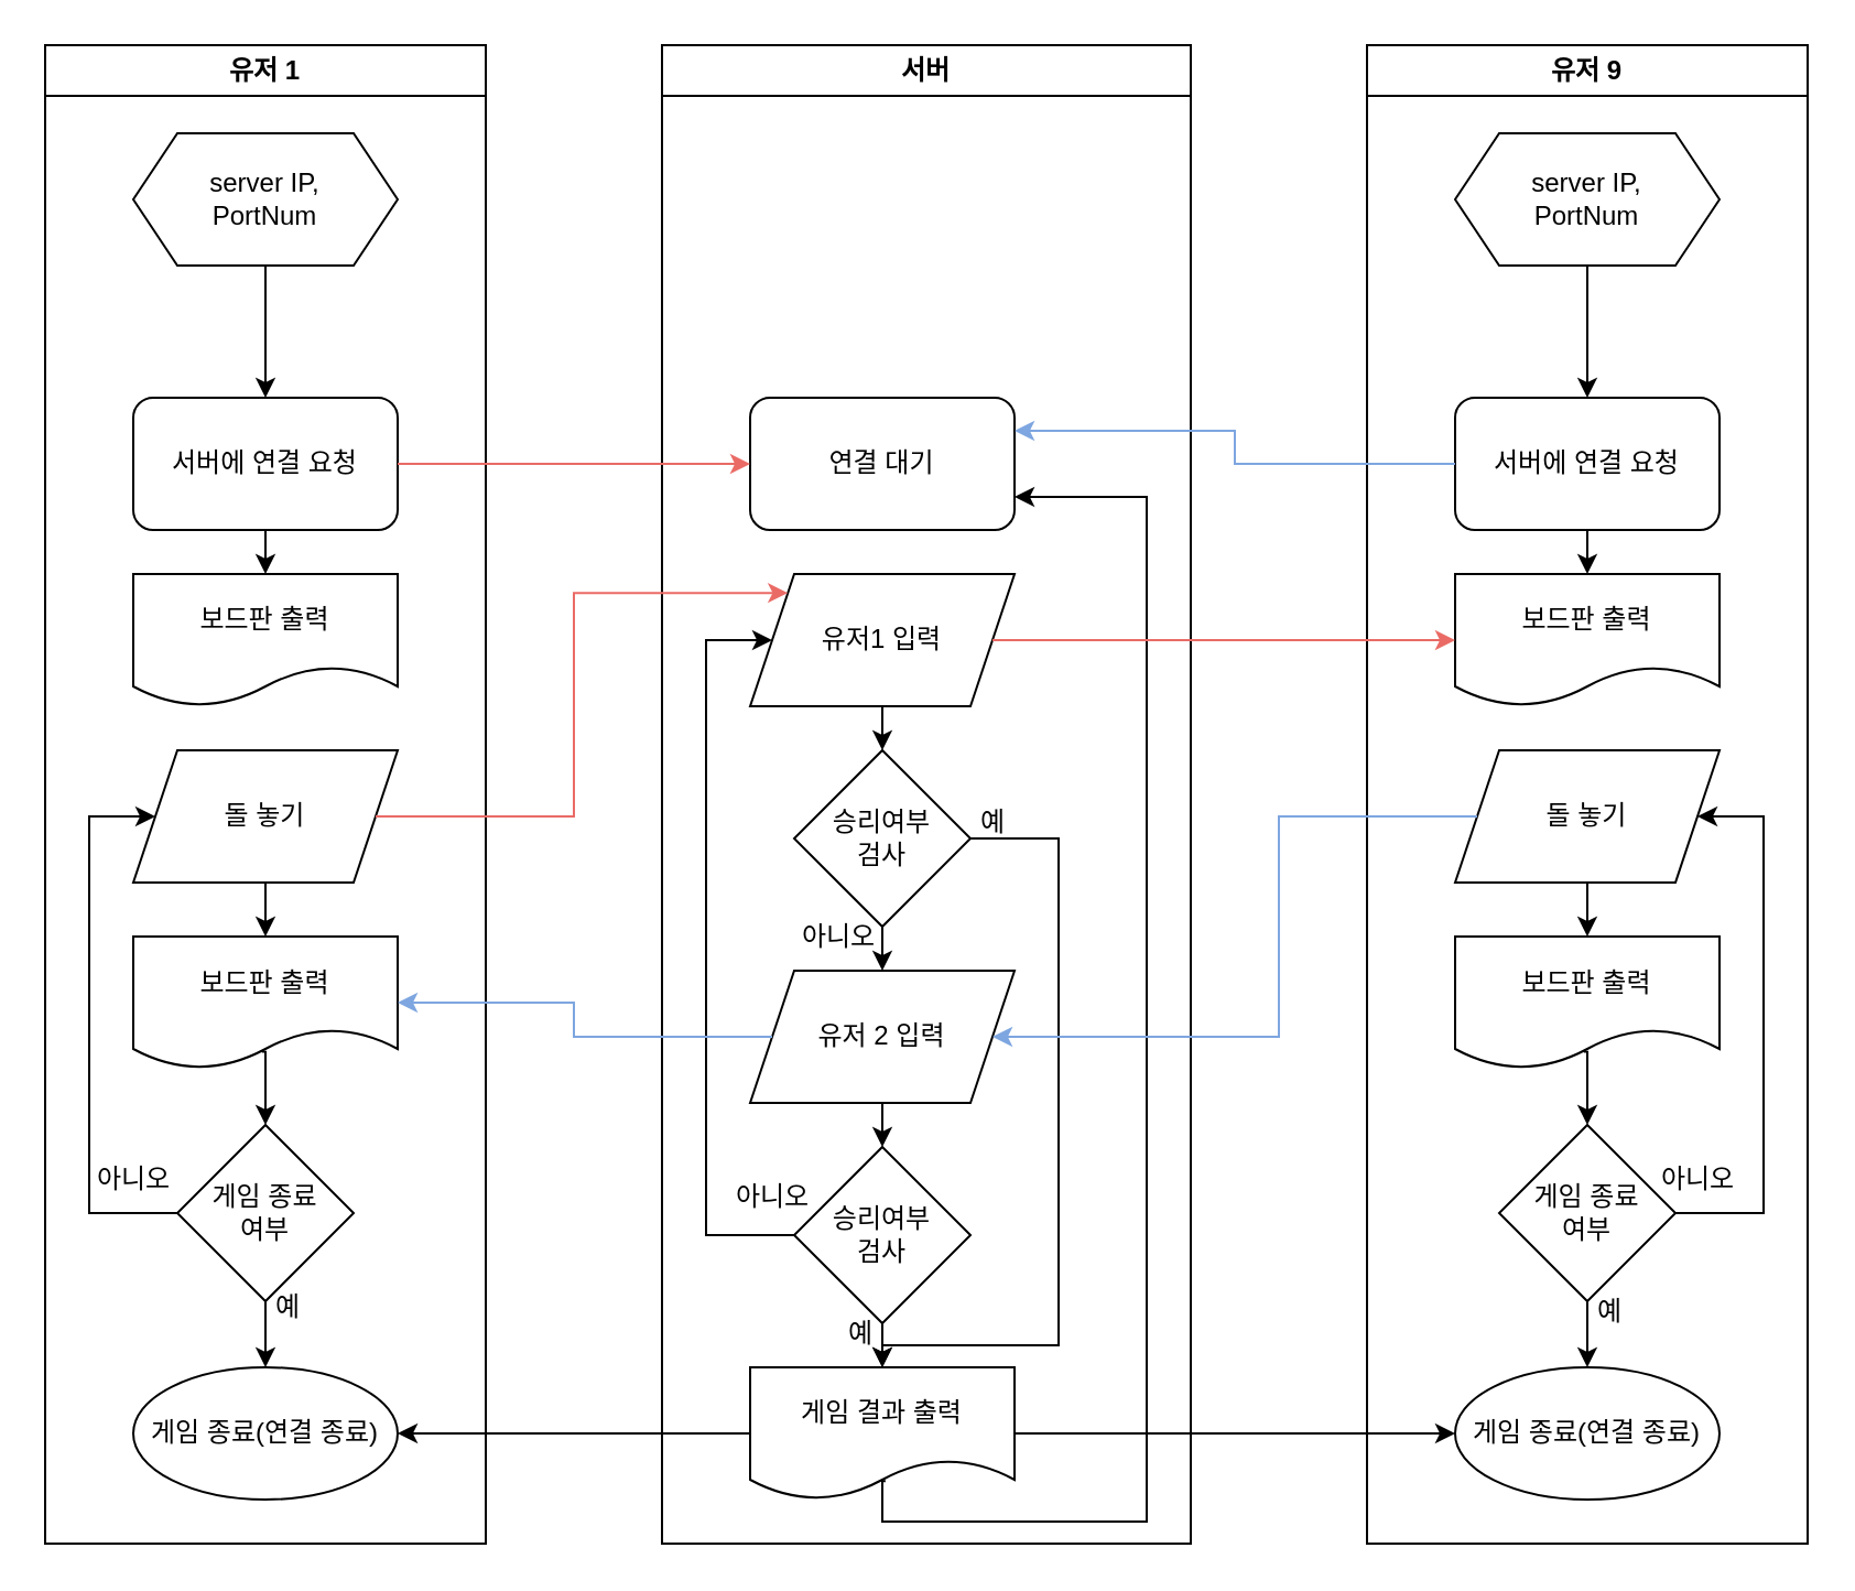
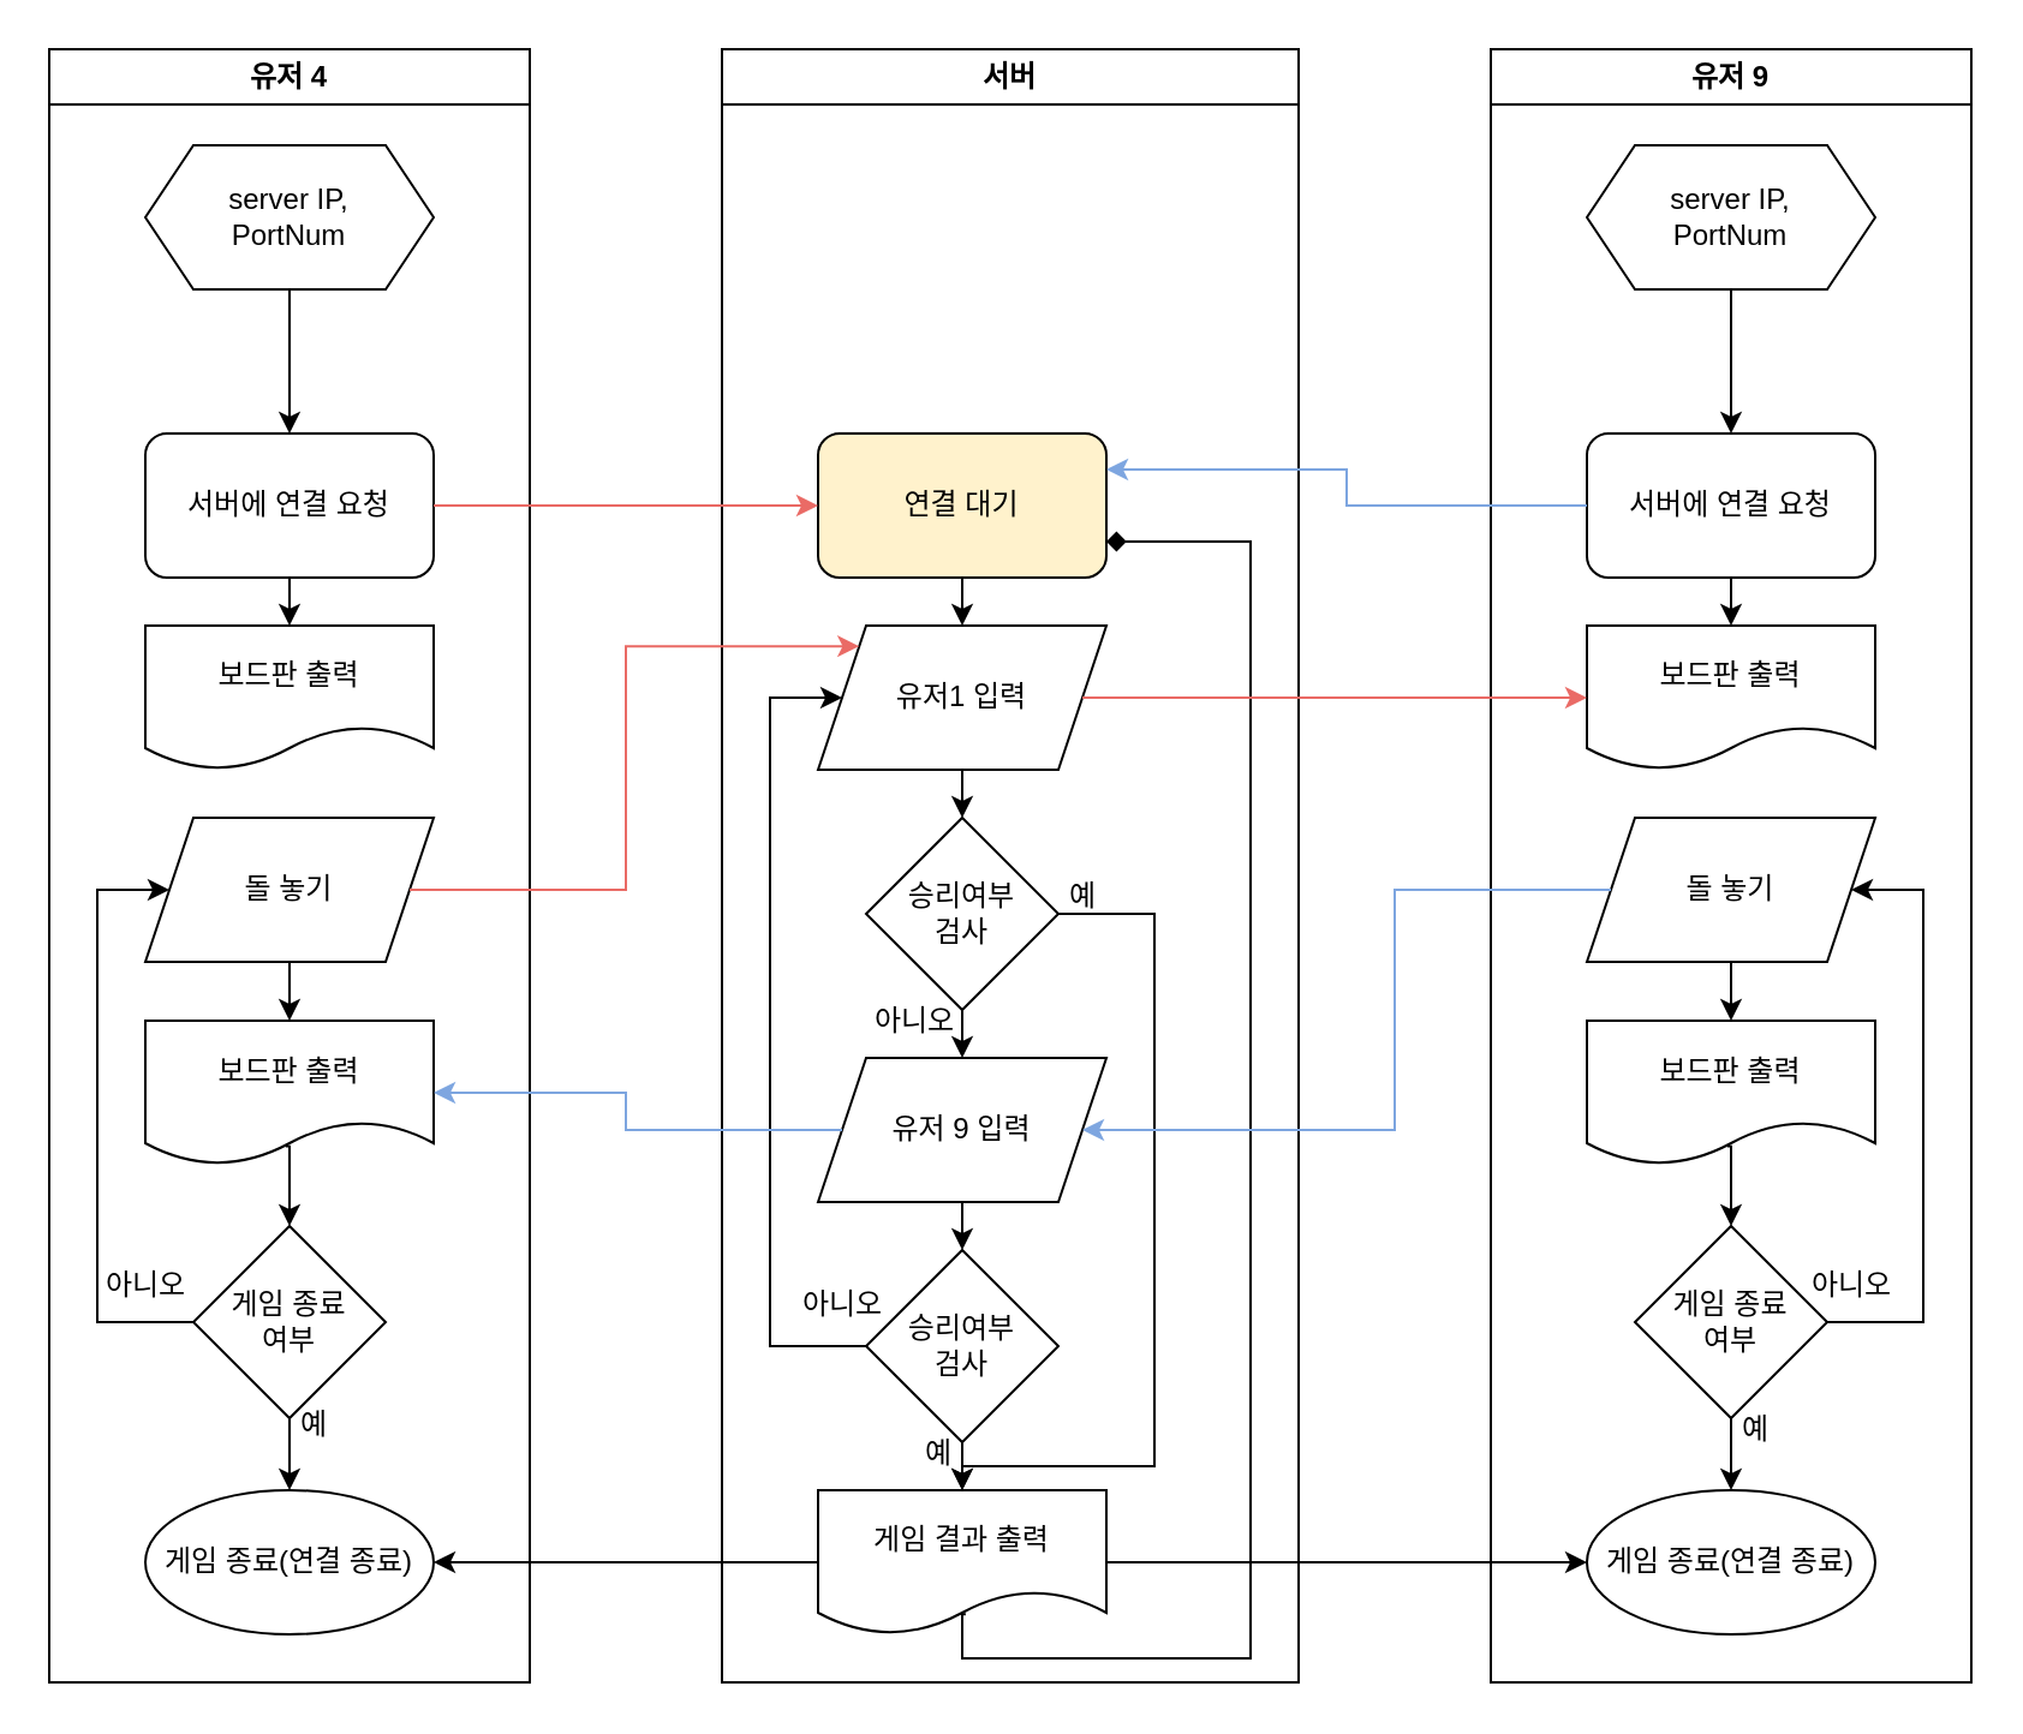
  <mxCell id="0" />
  <mxCell id="1" parent="0" />
  <mxCell id="2" value="서버" style="swimlane;whiteSpace=wrap;html=1;" vertex="1" parent="1"><mxGeometry x="300" y="20" width="240" height="680" as="geometry" /></mxCell>
+ <mxCell id="3" style="edgeStyle=orthogonalEdgeStyle;rounded=0;orthogonalLoop=1;jettySize=auto;html=1;exitX=0.5;exitY=1;exitDx=0;exitDy=0;entryX=0.5;entryY=0;entryDx=0;entryDy=0;" edge="1" parent="2" source="14" target="13"><mxGeometry relative="1" as="geometry" /></mxCell>
  <mxCell id="4" style="edgeStyle=orthogonalEdgeStyle;rounded=0;orthogonalLoop=1;jettySize=auto;html=1;exitX=0.5;exitY=1;exitDx=0;exitDy=0;entryX=0.5;entryY=0;entryDx=0;entryDy=0;" edge="1" parent="2" source="13" target="12"><mxGeometry relative="1" as="geometry" /></mxCell>
  <mxCell id="5" style="edgeStyle=orthogonalEdgeStyle;rounded=0;orthogonalLoop=1;jettySize=auto;html=1;exitX=0.5;exitY=1;exitDx=0;exitDy=0;entryX=0.5;entryY=0;entryDx=0;entryDy=0;" edge="1" parent="2" source="12" target="11"><mxGeometry relative="1" as="geometry" /></mxCell>
  <mxCell id="6" style="edgeStyle=orthogonalEdgeStyle;rounded=0;orthogonalLoop=1;jettySize=auto;html=1;exitX=0.5;exitY=1;exitDx=0;exitDy=0;entryX=0.5;entryY=0;entryDx=0;entryDy=0;" edge="1" parent="2" source="11" target="10"><mxGeometry relative="1" as="geometry" /></mxCell>
  <mxCell id="7" style="edgeStyle=orthogonalEdgeStyle;rounded=0;orthogonalLoop=1;jettySize=auto;html=1;exitX=0.5;exitY=1;exitDx=0;exitDy=0;entryX=0.5;entryY=0;entryDx=0;entryDy=0;" edge="1" parent="2" source="10" target="9"><mxGeometry relative="1" as="geometry" /></mxCell>
- <mxCell id="8" style="edgeStyle=orthogonalEdgeStyle;rounded=0;orthogonalLoop=1;jettySize=auto;html=1;entryX=1;entryY=0.75;entryDx=0;entryDy=0;exitX=0.512;exitY=0.86;exitDx=0;exitDy=0;exitPerimeter=0;" edge="1" parent="2" source="9" target="14"><mxGeometry relative="1" as="geometry"><Array as="points"><mxPoint x="100" y="652" /><mxPoint x="100" y="670" /><mxPoint x="220" y="670" /><mxPoint x="220" y="205" /></Array></mxGeometry></mxCell>
+ <mxCell id="8" style="edgeStyle=orthogonalEdgeStyle;rounded=0;orthogonalLoop=1;jettySize=auto;html=1;entryX=1;entryY=0.75;entryDx=0;entryDy=0;exitX=0.512;exitY=0.86;exitDx=0;exitDy=0;exitPerimeter=0;endArrow=diamond;" edge="1" parent="2" source="9" target="14"><mxGeometry relative="1" as="geometry"><Array as="points"><mxPoint x="100" y="652" /><mxPoint x="100" y="670" /><mxPoint x="220" y="670" /><mxPoint x="220" y="205" /></Array></mxGeometry></mxCell>
  <mxCell id="9" value="게임 결과 출력" style="shape=document;whiteSpace=wrap;html=1;boundedLbl=1;" vertex="1" parent="2"><mxGeometry x="40" y="600" width="120" height="60" as="geometry" /></mxCell>
  <mxCell id="10" value="승리여부&lt;br&gt;검사" style="rhombus;whiteSpace=wrap;html=1;" vertex="1" parent="2"><mxGeometry x="60" y="500" width="80" height="80" as="geometry" /></mxCell>
- <mxCell id="11" value="유저 2 입력" style="shape=parallelogram;perimeter=parallelogramPerimeter;whiteSpace=wrap;html=1;fixedSize=1;" vertex="1" parent="2"><mxGeometry x="40" y="420" width="120" height="60" as="geometry" /></mxCell>
+ <mxCell id="11" value="유저 9 입력" style="shape=parallelogram;perimeter=parallelogramPerimeter;whiteSpace=wrap;html=1;fixedSize=1;" vertex="1" parent="2"><mxGeometry x="40" y="420" width="120" height="60" as="geometry" /></mxCell>
  <mxCell id="12" value="승리여부&lt;br&gt;검사" style="rhombus;whiteSpace=wrap;html=1;" vertex="1" parent="2"><mxGeometry x="60" y="320" width="80" height="80" as="geometry" /></mxCell>
  <mxCell id="13" value="유저1 입력" style="shape=parallelogram;perimeter=parallelogramPerimeter;whiteSpace=wrap;html=1;fixedSize=1;" vertex="1" parent="2"><mxGeometry x="40" y="240" width="120" height="60" as="geometry" /></mxCell>
- <mxCell id="14" value="연결 대기" style="rounded=1;whiteSpace=wrap;html=1;" vertex="1" parent="2"><mxGeometry x="40" y="160" width="120" height="60" as="geometry" /></mxCell>
+ <mxCell id="14" value="연결 대기" style="rounded=1;whiteSpace=wrap;html=1;fillColor=#fff2cc;" vertex="1" parent="2"><mxGeometry x="40" y="160" width="120" height="60" as="geometry" /></mxCell>
  <mxCell id="15" value="예" style="text;html=1;align=center;verticalAlign=middle;resizable=0;points=[];autosize=1;strokeColor=none;fillColor=none;" vertex="1" parent="2"><mxGeometry x="130" y="338" width="40" height="30" as="geometry" /></mxCell>
  <mxCell id="16" value="아니오" style="text;html=1;align=center;verticalAlign=middle;resizable=0;points=[];autosize=1;strokeColor=none;fillColor=none;" vertex="1" parent="2"><mxGeometry x="50" y="390" width="60" height="30" as="geometry" /></mxCell>
  <mxCell id="17" value="아니오" style="text;html=1;align=center;verticalAlign=middle;resizable=0;points=[];autosize=1;strokeColor=none;fillColor=none;" vertex="1" parent="2"><mxGeometry x="20" y="508" width="60" height="30" as="geometry" /></mxCell>
  <mxCell id="18" value="예" style="text;html=1;align=center;verticalAlign=middle;resizable=0;points=[];autosize=1;strokeColor=none;fillColor=none;" vertex="1" parent="2"><mxGeometry x="70" y="570" width="40" height="30" as="geometry" /></mxCell>
  <mxCell id="19" style="edgeStyle=orthogonalEdgeStyle;rounded=0;orthogonalLoop=1;jettySize=auto;html=1;exitX=0;exitY=0.5;exitDx=0;exitDy=0;entryX=0;entryY=0.5;entryDx=0;entryDy=0;" edge="1" parent="2" source="10" target="13"><mxGeometry relative="1" as="geometry"><Array as="points"><mxPoint x="20" y="540" /><mxPoint x="20" y="270" /></Array></mxGeometry></mxCell>
  <mxCell id="20" style="edgeStyle=orthogonalEdgeStyle;rounded=0;orthogonalLoop=1;jettySize=auto;html=1;exitX=1;exitY=0.5;exitDx=0;exitDy=0;entryX=0.5;entryY=0;entryDx=0;entryDy=0;" edge="1" parent="2" source="12" target="9"><mxGeometry relative="1" as="geometry"><Array as="points"><mxPoint x="180" y="360" /><mxPoint x="180" y="590" /><mxPoint x="100" y="590" /></Array></mxGeometry></mxCell>
- <mxCell id="21" value="유저 1" style="swimlane;whiteSpace=wrap;html=1;" vertex="1" parent="1"><mxGeometry x="20" y="20" width="200" height="680" as="geometry" /></mxCell>
+ <mxCell id="21" value="유저 4" style="swimlane;whiteSpace=wrap;html=1;" vertex="1" parent="1"><mxGeometry x="20" y="20" width="200" height="680" as="geometry" /></mxCell>
  <mxCell id="22" style="edgeStyle=orthogonalEdgeStyle;rounded=0;orthogonalLoop=1;jettySize=auto;html=1;exitX=0.5;exitY=1;exitDx=0;exitDy=0;entryX=0.5;entryY=0;entryDx=0;entryDy=0;" edge="1" parent="21" source="23" target="25"><mxGeometry relative="1" as="geometry" /></mxCell>
  <mxCell id="23" value="server IP,&lt;br&gt;PortNum" style="shape=hexagon;perimeter=hexagonPerimeter2;whiteSpace=wrap;html=1;fixedSize=1;" vertex="1" parent="21"><mxGeometry x="40" y="40" width="120" height="60" as="geometry" /></mxCell>
  <mxCell id="24" style="edgeStyle=orthogonalEdgeStyle;rounded=0;orthogonalLoop=1;jettySize=auto;html=1;exitX=0.5;exitY=1;exitDx=0;exitDy=0;entryX=0.5;entryY=0;entryDx=0;entryDy=0;" edge="1" parent="21" source="25" target="26"><mxGeometry relative="1" as="geometry" /></mxCell>
  <mxCell id="25" value="서버에 연결 요청" style="rounded=1;whiteSpace=wrap;html=1;" vertex="1" parent="21"><mxGeometry x="40" y="160" width="120" height="60" as="geometry" /></mxCell>
  <mxCell id="26" value="보드판 출력" style="shape=document;whiteSpace=wrap;html=1;boundedLbl=1;" vertex="1" parent="21"><mxGeometry x="40" y="240" width="120" height="60" as="geometry" /></mxCell>
  <mxCell id="27" style="edgeStyle=orthogonalEdgeStyle;rounded=0;orthogonalLoop=1;jettySize=auto;html=1;exitX=0.5;exitY=1;exitDx=0;exitDy=0;entryX=0.5;entryY=0;entryDx=0;entryDy=0;" edge="1" parent="21" source="28" target="30"><mxGeometry relative="1" as="geometry" /></mxCell>
  <mxCell id="28" value="돌 놓기" style="shape=parallelogram;perimeter=parallelogramPerimeter;whiteSpace=wrap;html=1;fixedSize=1;" vertex="1" parent="21"><mxGeometry x="40" y="320" width="120" height="60" as="geometry" /></mxCell>
  <mxCell id="29" value="" style="edgeStyle=orthogonalEdgeStyle;rounded=0;orthogonalLoop=1;jettySize=auto;html=1;exitX=0.487;exitY=0.871;exitDx=0;exitDy=0;exitPerimeter=0;entryX=0.5;entryY=0;entryDx=0;entryDy=0;" edge="1" parent="21" source="30" target="33"><mxGeometry relative="1" as="geometry" /></mxCell>
  <mxCell id="30" value="보드판 출력" style="shape=document;whiteSpace=wrap;html=1;boundedLbl=1;" vertex="1" parent="21"><mxGeometry x="40" y="404.5" width="120" height="60" as="geometry" /></mxCell>
  <mxCell id="31" style="edgeStyle=orthogonalEdgeStyle;rounded=0;orthogonalLoop=1;jettySize=auto;html=1;exitX=0.5;exitY=1;exitDx=0;exitDy=0;entryX=0.5;entryY=0;entryDx=0;entryDy=0;" edge="1" parent="21" source="33" target="34"><mxGeometry relative="1" as="geometry" /></mxCell>
  <mxCell id="32" style="edgeStyle=orthogonalEdgeStyle;rounded=0;orthogonalLoop=1;jettySize=auto;html=1;exitX=0;exitY=0.5;exitDx=0;exitDy=0;entryX=0;entryY=0.5;entryDx=0;entryDy=0;" edge="1" parent="21" source="33" target="28"><mxGeometry relative="1" as="geometry"><Array as="points"><mxPoint x="20" y="530" /><mxPoint x="20" y="350" /></Array></mxGeometry></mxCell>
  <mxCell id="33" value="게임 종료&lt;br&gt;여부" style="rhombus;whiteSpace=wrap;html=1;" vertex="1" parent="21"><mxGeometry x="60" y="490" width="80" height="80" as="geometry" /></mxCell>
  <mxCell id="34" value="게임 종료(연결 종료)" style="ellipse;whiteSpace=wrap;html=1;" vertex="1" parent="21"><mxGeometry x="40" y="600" width="120" height="60" as="geometry" /></mxCell>
  <mxCell id="35" value="아니오" style="text;html=1;align=center;verticalAlign=middle;resizable=0;points=[];autosize=1;strokeColor=none;fillColor=none;" vertex="1" parent="21"><mxGeometry x="10" y="500" width="60" height="30" as="geometry" /></mxCell>
  <mxCell id="36" style="edgeStyle=orthogonalEdgeStyle;rounded=0;orthogonalLoop=1;jettySize=auto;html=1;exitX=1;exitY=0.5;exitDx=0;exitDy=0;entryX=0;entryY=0.5;entryDx=0;entryDy=0;strokeColor=#EA6B66;" edge="1" parent="1" source="25" target="14"><mxGeometry relative="1" as="geometry" /></mxCell>
  <mxCell id="37" style="edgeStyle=orthogonalEdgeStyle;rounded=0;orthogonalLoop=1;jettySize=auto;html=1;exitX=1;exitY=0.5;exitDx=0;exitDy=0;entryX=0;entryY=0;entryDx=0;entryDy=0;strokeColor=#EA6B66;" edge="1" parent="1" source="28" target="13"><mxGeometry relative="1" as="geometry"><Array as="points"><mxPoint x="260" y="370" /><mxPoint x="260" y="269" /></Array></mxGeometry></mxCell>
  <mxCell id="38" style="edgeStyle=orthogonalEdgeStyle;rounded=0;orthogonalLoop=1;jettySize=auto;html=1;exitX=0;exitY=0.5;exitDx=0;exitDy=0;entryX=1;entryY=0.5;entryDx=0;entryDy=0;strokeColor=#7EA6E0;" edge="1" parent="1" source="11" target="30"><mxGeometry relative="1" as="geometry" /></mxCell>
  <mxCell id="39" value="예" style="text;html=1;align=center;verticalAlign=middle;resizable=0;points=[];autosize=1;strokeColor=none;fillColor=none;" vertex="1" parent="1"><mxGeometry x="110" y="578" width="40" height="30" as="geometry" /></mxCell>
  <mxCell id="40" value="유저 9" style="swimlane;whiteSpace=wrap;html=1;" vertex="1" parent="1"><mxGeometry x="620" y="20" width="200" height="680" as="geometry" /></mxCell>
  <mxCell id="41" style="edgeStyle=orthogonalEdgeStyle;rounded=0;orthogonalLoop=1;jettySize=auto;html=1;exitX=0.5;exitY=1;exitDx=0;exitDy=0;entryX=0.5;entryY=0;entryDx=0;entryDy=0;" edge="1" parent="40" source="42" target="44"><mxGeometry relative="1" as="geometry" /></mxCell>
  <mxCell id="42" value="server IP,&lt;br&gt;PortNum" style="shape=hexagon;perimeter=hexagonPerimeter2;whiteSpace=wrap;html=1;fixedSize=1;" vertex="1" parent="40"><mxGeometry x="40" y="40" width="120" height="60" as="geometry" /></mxCell>
  <mxCell id="43" style="edgeStyle=orthogonalEdgeStyle;rounded=0;orthogonalLoop=1;jettySize=auto;html=1;exitX=0.5;exitY=1;exitDx=0;exitDy=0;entryX=0.5;entryY=0;entryDx=0;entryDy=0;" edge="1" parent="40" source="44" target="45"><mxGeometry relative="1" as="geometry" /></mxCell>
  <mxCell id="44" value="서버에 연결 요청" style="rounded=1;whiteSpace=wrap;html=1;" vertex="1" parent="40"><mxGeometry x="40" y="160" width="120" height="60" as="geometry" /></mxCell>
  <mxCell id="45" value="보드판 출력" style="shape=document;whiteSpace=wrap;html=1;boundedLbl=1;" vertex="1" parent="40"><mxGeometry x="40" y="240" width="120" height="60" as="geometry" /></mxCell>
  <mxCell id="46" style="edgeStyle=orthogonalEdgeStyle;rounded=0;orthogonalLoop=1;jettySize=auto;html=1;exitX=0.5;exitY=1;exitDx=0;exitDy=0;entryX=0.5;entryY=0;entryDx=0;entryDy=0;" edge="1" parent="40" source="47" target="49"><mxGeometry relative="1" as="geometry" /></mxCell>
  <mxCell id="47" value="돌 놓기" style="shape=parallelogram;perimeter=parallelogramPerimeter;whiteSpace=wrap;html=1;fixedSize=1;" vertex="1" parent="40"><mxGeometry x="40" y="320" width="120" height="60" as="geometry" /></mxCell>
  <mxCell id="48" value="" style="edgeStyle=orthogonalEdgeStyle;rounded=0;orthogonalLoop=1;jettySize=auto;html=1;exitX=0.487;exitY=0.871;exitDx=0;exitDy=0;exitPerimeter=0;entryX=0.5;entryY=0;entryDx=0;entryDy=0;" edge="1" parent="40" source="49" target="52"><mxGeometry relative="1" as="geometry" /></mxCell>
  <mxCell id="49" value="보드판 출력" style="shape=document;whiteSpace=wrap;html=1;boundedLbl=1;" vertex="1" parent="40"><mxGeometry x="40" y="404.5" width="120" height="60" as="geometry" /></mxCell>
  <mxCell id="50" style="edgeStyle=orthogonalEdgeStyle;rounded=0;orthogonalLoop=1;jettySize=auto;html=1;exitX=0.5;exitY=1;exitDx=0;exitDy=0;entryX=0.5;entryY=0;entryDx=0;entryDy=0;" edge="1" parent="40" source="52" target="53"><mxGeometry relative="1" as="geometry" /></mxCell>
  <mxCell id="51" style="edgeStyle=orthogonalEdgeStyle;rounded=0;orthogonalLoop=1;jettySize=auto;html=1;exitX=1;exitY=0.5;exitDx=0;exitDy=0;entryX=1;entryY=0.5;entryDx=0;entryDy=0;" edge="1" parent="40" source="52" target="47"><mxGeometry relative="1" as="geometry"><Array as="points"><mxPoint x="180" y="530" /><mxPoint x="180" y="350" /></Array><mxPoint x="150" y="350" as="targetPoint" /></mxGeometry></mxCell>
  <mxCell id="52" value="게임 종료&lt;br&gt;여부" style="rhombus;whiteSpace=wrap;html=1;" vertex="1" parent="40"><mxGeometry x="60" y="490" width="80" height="80" as="geometry" /></mxCell>
  <mxCell id="53" value="게임 종료(연결 종료)" style="ellipse;whiteSpace=wrap;html=1;" vertex="1" parent="40"><mxGeometry x="40" y="600" width="120" height="60" as="geometry" /></mxCell>
  <mxCell id="54" value="아니오" style="text;html=1;align=center;verticalAlign=middle;resizable=0;points=[];autosize=1;strokeColor=none;fillColor=none;" vertex="1" parent="40"><mxGeometry x="120" y="500" width="60" height="30" as="geometry" /></mxCell>
  <mxCell id="55" value="예" style="text;html=1;align=center;verticalAlign=middle;resizable=0;points=[];autosize=1;strokeColor=none;fillColor=none;" vertex="1" parent="40"><mxGeometry x="90" y="560" width="40" height="30" as="geometry" /></mxCell>
  <mxCell id="56" style="edgeStyle=orthogonalEdgeStyle;rounded=0;orthogonalLoop=1;jettySize=auto;html=1;exitX=0;exitY=0.5;exitDx=0;exitDy=0;entryX=1;entryY=0.25;entryDx=0;entryDy=0;strokeColor=#7EA6E0;" edge="1" parent="1" source="44" target="14"><mxGeometry relative="1" as="geometry" /></mxCell>
  <mxCell id="57" style="edgeStyle=orthogonalEdgeStyle;rounded=0;orthogonalLoop=1;jettySize=auto;html=1;exitX=0;exitY=0.5;exitDx=0;exitDy=0;entryX=1;entryY=0.5;entryDx=0;entryDy=0;strokeColor=#7EA6E0;" edge="1" parent="1" source="47" target="11"><mxGeometry relative="1" as="geometry"><Array as="points"><mxPoint x="580" y="370" /><mxPoint x="580" y="470" /></Array></mxGeometry></mxCell>
  <mxCell id="58" style="edgeStyle=orthogonalEdgeStyle;rounded=0;orthogonalLoop=1;jettySize=auto;html=1;exitX=1;exitY=0.5;exitDx=0;exitDy=0;entryX=0;entryY=0.5;entryDx=0;entryDy=0;strokeColor=#EA6B66;" edge="1" parent="1" source="13" target="45"><mxGeometry relative="1" as="geometry" /></mxCell>
  <mxCell id="59" style="edgeStyle=orthogonalEdgeStyle;rounded=0;orthogonalLoop=1;jettySize=auto;html=1;exitX=0;exitY=0.5;exitDx=0;exitDy=0;entryX=1;entryY=0.5;entryDx=0;entryDy=0;" edge="1" parent="1" source="9" target="34"><mxGeometry relative="1" as="geometry" /></mxCell>
  <mxCell id="60" style="edgeStyle=orthogonalEdgeStyle;rounded=0;orthogonalLoop=1;jettySize=auto;html=1;exitX=1;exitY=0.5;exitDx=0;exitDy=0;entryX=0;entryY=0.5;entryDx=0;entryDy=0;" edge="1" parent="1" source="9" target="53"><mxGeometry relative="1" as="geometry" /></mxCell>
